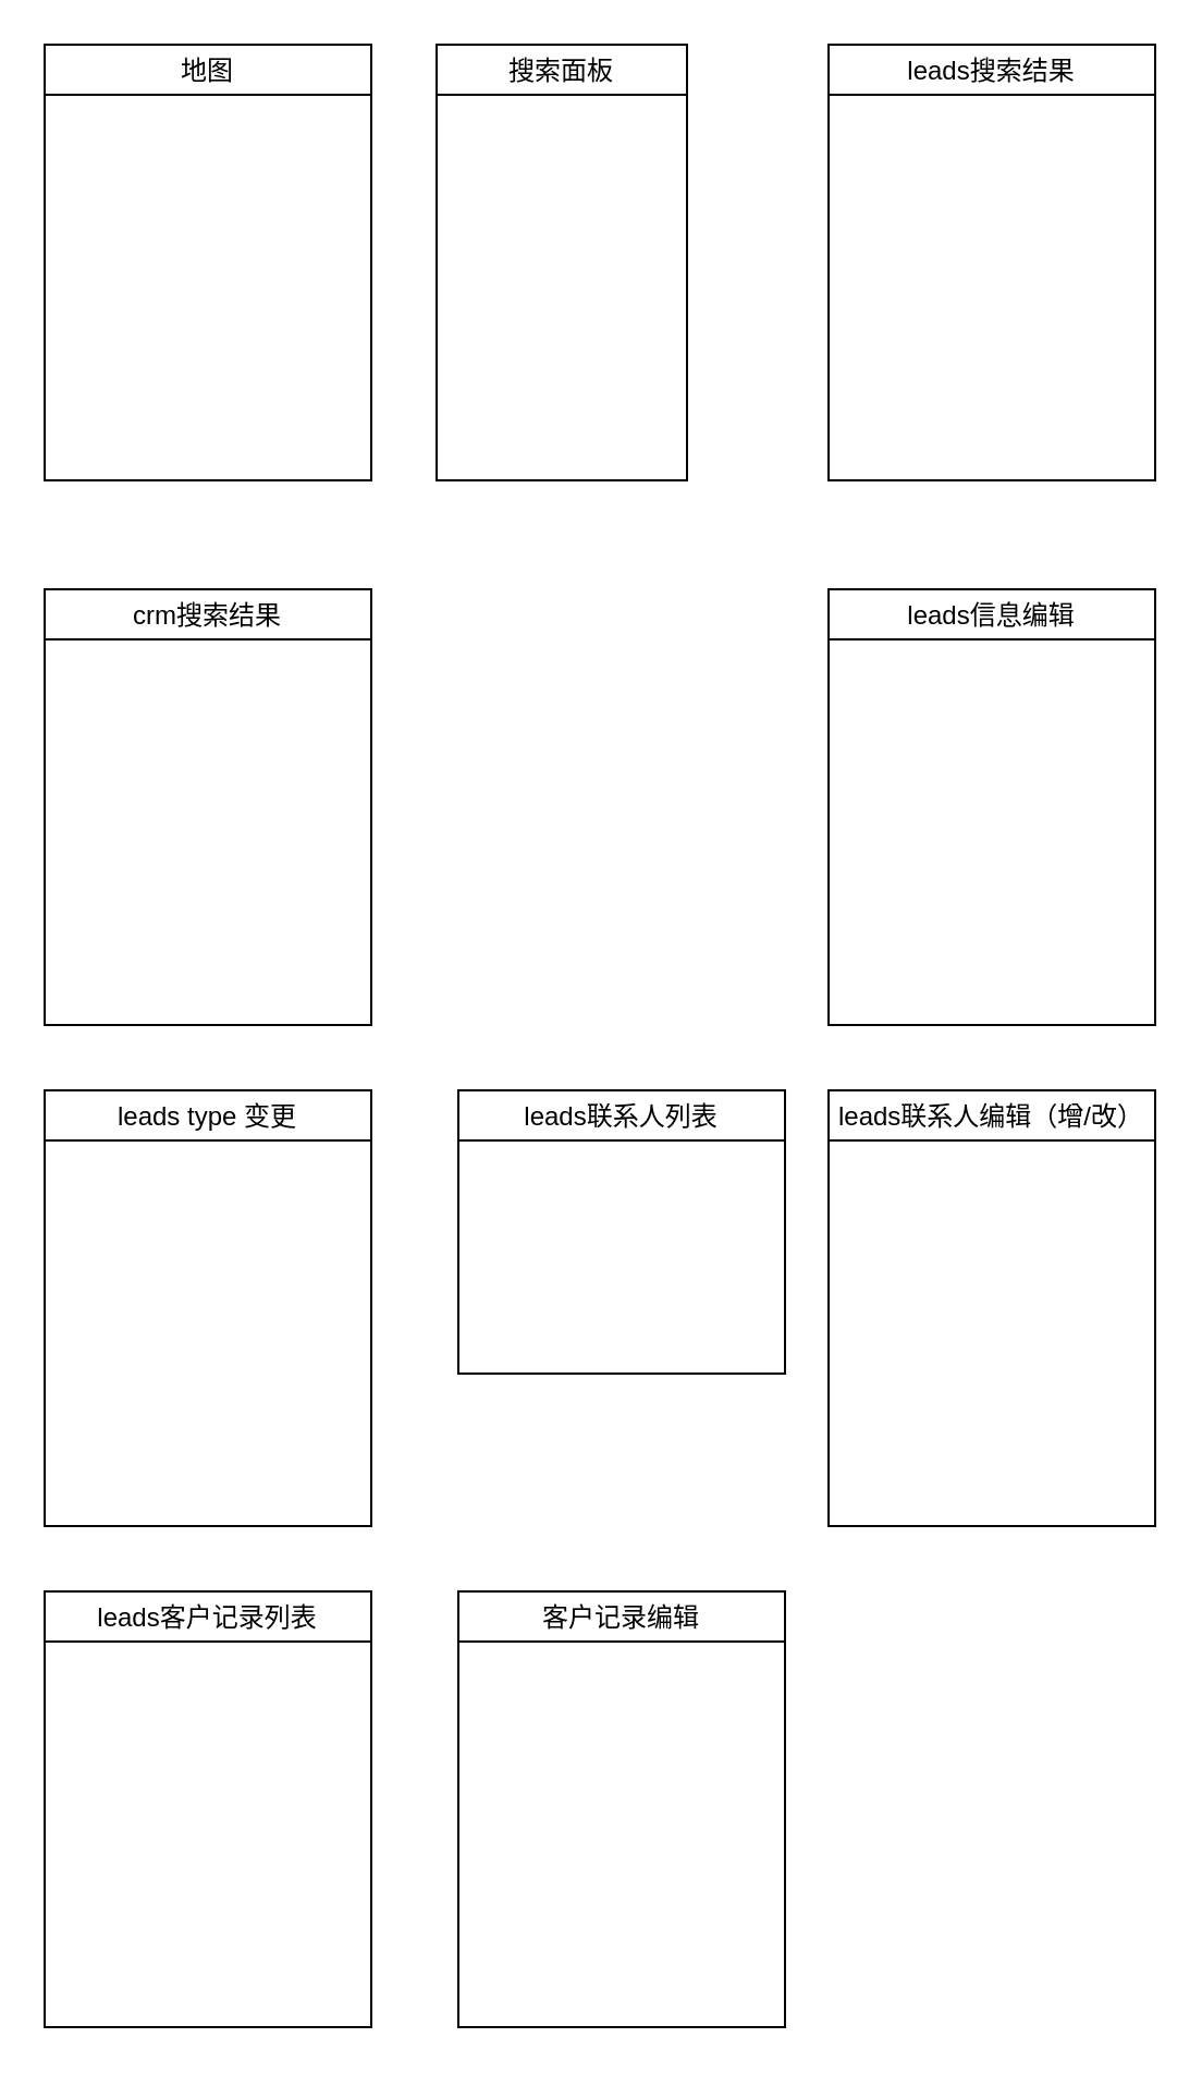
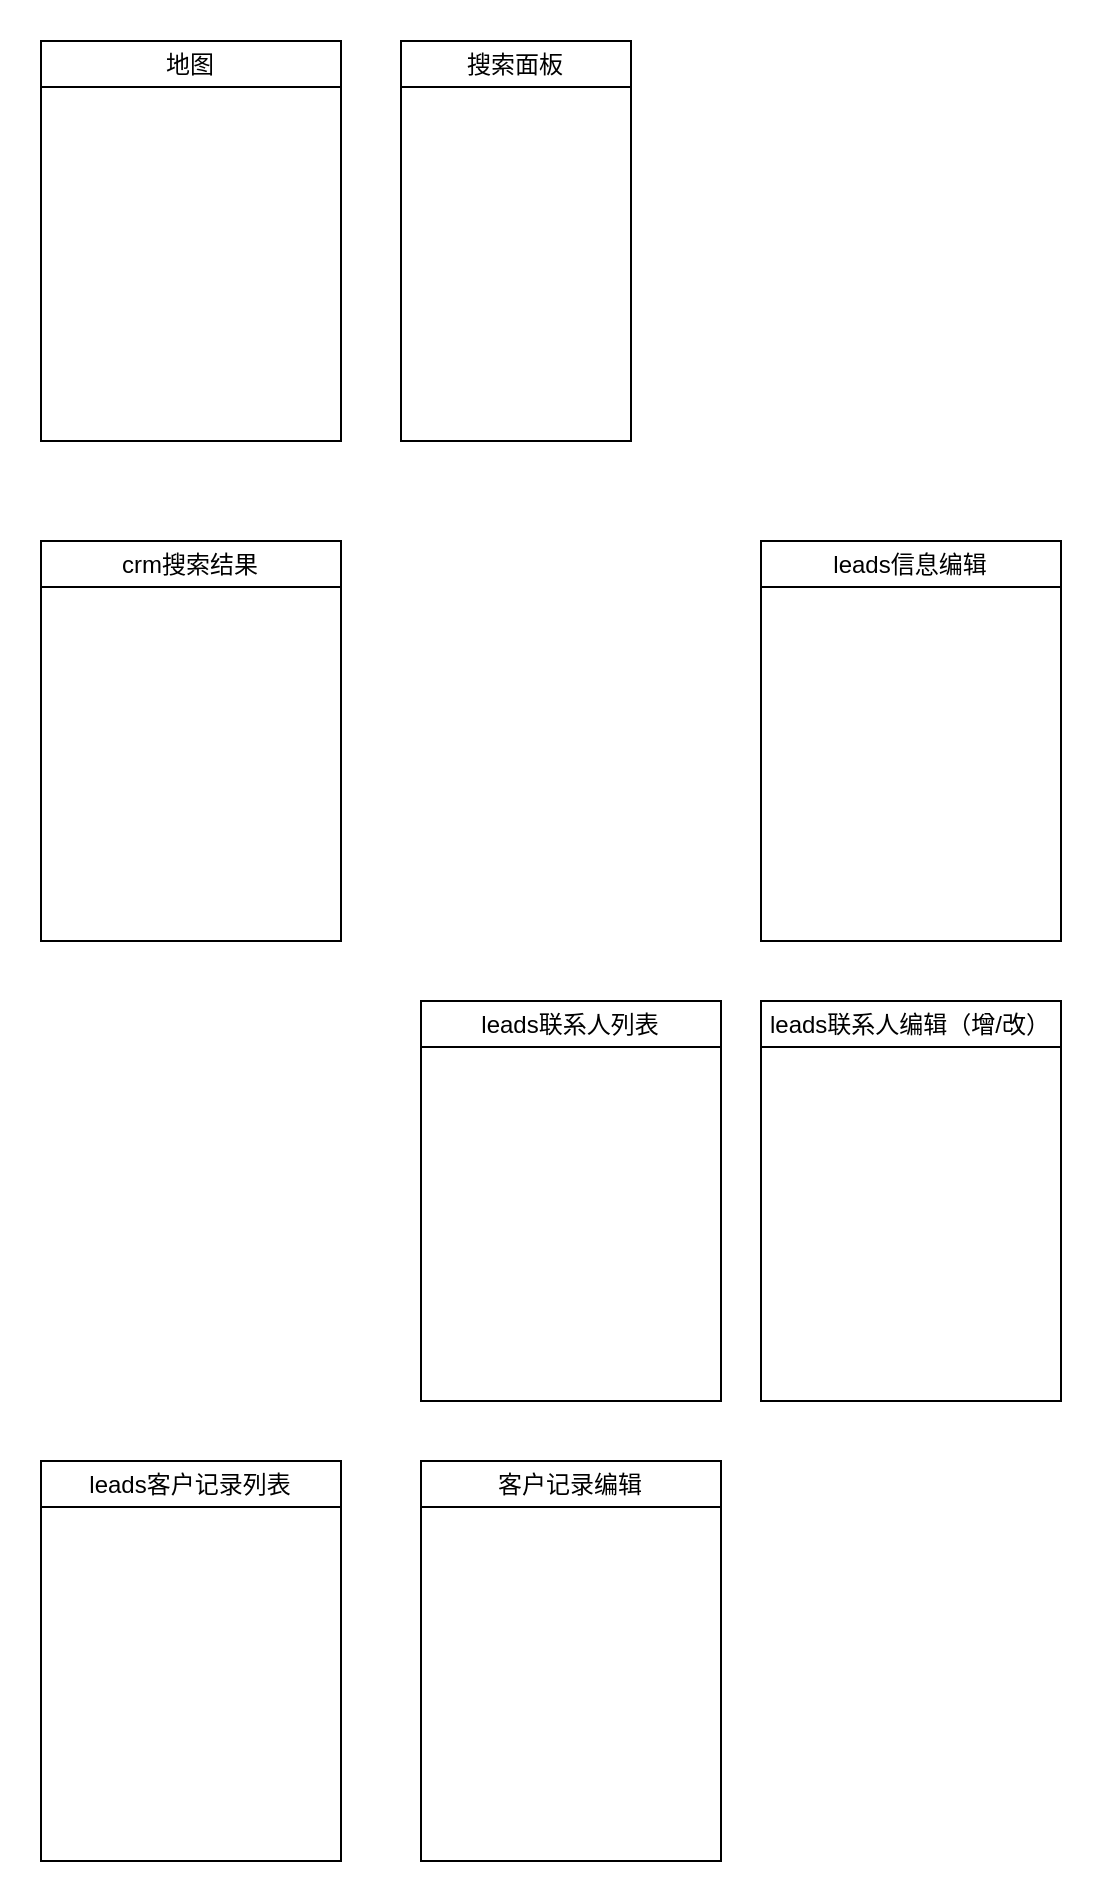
  <mxCell id="0" />
  <mxCell id="1" parent="0" />
  <mxCell id="2" value="地图" style="swimlane;fontStyle=0" vertex="1" parent="1"><mxGeometry x="20" y="20" width="150" height="200" as="geometry" /></mxCell>
- <mxCell id="3" value="leads搜索结果" style="swimlane;fontStyle=0" vertex="1" parent="1"><mxGeometry x="380" y="20" width="150" height="200" as="geometry" /></mxCell>
  <mxCell id="4" value="搜索面板" style="swimlane;fontStyle=0" vertex="1" parent="1"><mxGeometry x="200" y="20" width="115" height="200" as="geometry" /></mxCell>
  <mxCell id="5" value="crm搜索结果" style="swimlane;fontStyle=0" vertex="1" parent="1"><mxGeometry x="20" y="270" width="150" height="200" as="geometry" /></mxCell>
  <mxCell id="6" value="leads信息编辑" style="swimlane;fontStyle=0" vertex="1" parent="1"><mxGeometry x="380" y="270" width="150" height="200" as="geometry" /></mxCell>
- <mxCell id="7" value="leads type 变更" style="swimlane;fontStyle=0" vertex="1" parent="1"><mxGeometry x="20" y="500" width="150" height="200" as="geometry" /></mxCell>
- <mxCell id="8" value="leads联系人列表" style="swimlane;fontStyle=0" vertex="1" parent="1"><mxGeometry x="210" y="500" width="150" height="130" as="geometry" /></mxCell>
+ <mxCell id="8" value="leads联系人列表" style="swimlane;fontStyle=0" vertex="1" parent="1"><mxGeometry x="210" y="500" width="150" height="200" as="geometry" /></mxCell>
  <mxCell id="9" value="leads联系人编辑（增/改）" style="swimlane;fontStyle=0" vertex="1" parent="1"><mxGeometry x="380" y="500" width="150" height="200" as="geometry" /></mxCell>
  <mxCell id="10" value="leads客户记录列表" style="swimlane;fontStyle=0" vertex="1" parent="1"><mxGeometry x="20" y="730" width="150" height="200" as="geometry" /></mxCell>
  <mxCell id="11" value="客户记录编辑" style="swimlane;fontStyle=0" vertex="1" parent="1"><mxGeometry x="210" y="730" width="150" height="200" as="geometry" /></mxCell>
